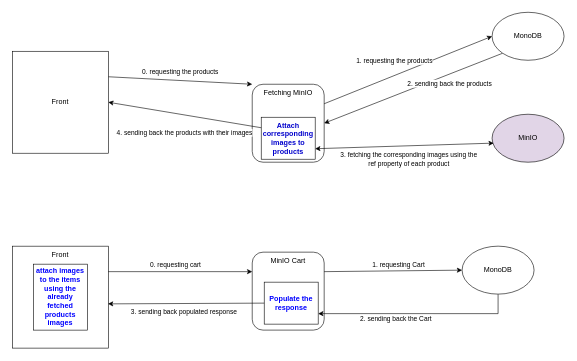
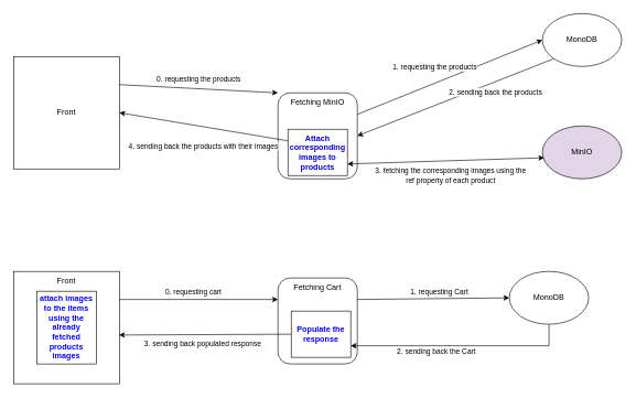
  <mxCell id="0" />
  <mxCell id="1" parent="0" />
  <mxCell id="2" style="rounded=0;orthogonalLoop=1;jettySize=auto;html=1;exitX=0;exitY=1;exitDx=0;exitDy=0;entryX=1;entryY=0.5;entryDx=0;entryDy=0;" edge="1" parent="1" source="3" target="9"><mxGeometry relative="1" as="geometry" /></mxCell>
  <mxCell id="3" value="MonoDB" style="ellipse;whiteSpace=wrap;html=1;" vertex="1" parent="1"><mxGeometry x="820" y="20" width="120" height="80" as="geometry" /></mxCell>
  <mxCell id="4" value="MinIO" style="ellipse;whiteSpace=wrap;html=1;fillColor=#e1d5e7;" vertex="1" parent="1"><mxGeometry x="820" y="190" width="120" height="80" as="geometry" /></mxCell>
  <mxCell id="5" style="rounded=0;orthogonalLoop=1;jettySize=auto;html=1;exitX=1;exitY=0.25;exitDx=0;exitDy=0;entryX=0;entryY=0.5;entryDx=0;entryDy=0;" edge="1" parent="1" source="9" target="3"><mxGeometry relative="1" as="geometry" /></mxCell>
  <mxCell id="6" value="1. requesting the products" style="edgeLabel;html=1;align=center;verticalAlign=middle;resizable=0;points=[];" vertex="1" connectable="0" parent="5"><mxGeometry x="0.136" y="-2" relative="1" as="geometry"><mxPoint x="-43" y="-10" as="offset" /></mxGeometry></mxCell>
  <mxCell id="7" style="rounded=0;orthogonalLoop=1;jettySize=auto;html=1;exitX=1;exitY=0.75;exitDx=0;exitDy=0;entryX=0.023;entryY=0.602;entryDx=0;entryDy=0;entryPerimeter=0;startArrow=classic;startFill=1;" edge="1" parent="1" source="26" target="4"><mxGeometry relative="1" as="geometry" /></mxCell>
  <mxCell id="8" value="3. fetching the corresponding images using the &lt;br&gt;ref property of each product" style="edgeLabel;html=1;align=center;verticalAlign=middle;resizable=0;points=[];" vertex="1" connectable="0" parent="7"><mxGeometry x="0.007" y="-2" relative="1" as="geometry"><mxPoint x="6" y="20" as="offset" /></mxGeometry></mxCell>
  <mxCell id="9" value="Fetching MinIO" style="rounded=1;whiteSpace=wrap;html=1;align=center;verticalAlign=top;fillColor=none;" vertex="1" parent="1"><mxGeometry x="420" y="140" width="120" height="130" as="geometry" /></mxCell>
  <mxCell id="10" value="2. sending back the products" style="edgeLabel;html=1;align=center;verticalAlign=middle;resizable=0;points=[];" vertex="1" connectable="0" parent="1"><mxGeometry x="730.003" y="99.995" as="geometry"><mxPoint x="18" y="39" as="offset" /></mxGeometry></mxCell>
  <mxCell id="11" value="" style="endArrow=classic;html=1;rounded=0;exitX=0;exitY=0.25;exitDx=0;exitDy=0;entryX=1;entryY=0.5;entryDx=0;entryDy=0;" edge="1" parent="1" source="26" target="15"><mxGeometry width="50" height="50" relative="1" as="geometry"><mxPoint x="260" y="240" as="sourcePoint" /><mxPoint x="220" y="170" as="targetPoint" /></mxGeometry></mxCell>
  <mxCell id="12" value="4. sending back the products with their images" style="edgeLabel;html=1;align=center;verticalAlign=middle;resizable=0;points=[];" vertex="1" connectable="0" parent="11"><mxGeometry x="0.036" y="3" relative="1" as="geometry"><mxPoint x="4" y="27" as="offset" /></mxGeometry></mxCell>
  <mxCell id="13" style="rounded=0;orthogonalLoop=1;jettySize=auto;html=1;exitX=1;exitY=0.25;exitDx=0;exitDy=0;entryX=0;entryY=0;entryDx=0;entryDy=0;" edge="1" parent="1" source="15" target="9"><mxGeometry relative="1" as="geometry" /></mxCell>
  <mxCell id="14" value="0. requesting the products" style="edgeLabel;html=1;align=center;verticalAlign=middle;resizable=0;points=[];" vertex="1" connectable="0" parent="13"><mxGeometry x="0.162" y="-1" relative="1" as="geometry"><mxPoint x="-20" y="-16" as="offset" /></mxGeometry></mxCell>
  <mxCell id="15" value="Front" style="rounded=0;whiteSpace=wrap;html=1;" vertex="1" parent="1"><mxGeometry x="20" y="85" width="160" height="170" as="geometry" /></mxCell>
  <mxCell id="16" style="edgeStyle=orthogonalEdgeStyle;rounded=0;orthogonalLoop=1;jettySize=auto;html=1;exitX=1;exitY=0.25;exitDx=0;exitDy=0;entryX=0;entryY=0.25;entryDx=0;entryDy=0;" edge="1" parent="1" source="18" target="25"><mxGeometry relative="1" as="geometry" /></mxCell>
  <mxCell id="17" value="0. requesting cart" style="edgeLabel;html=1;align=center;verticalAlign=middle;resizable=0;points=[];" vertex="1" connectable="0" parent="16"><mxGeometry x="-0.078" relative="1" as="geometry"><mxPoint y="-12" as="offset" /></mxGeometry></mxCell>
  <mxCell id="18" value="Front" style="rounded=0;whiteSpace=wrap;html=1;verticalAlign=top;fillColor=none;" vertex="1" parent="1"><mxGeometry x="20" y="410" width="160" height="170" as="geometry" /></mxCell>
  <mxCell id="19" style="edgeStyle=orthogonalEdgeStyle;rounded=0;orthogonalLoop=1;jettySize=auto;html=1;exitX=0.5;exitY=1;exitDx=0;exitDy=0;entryX=1;entryY=0.75;entryDx=0;entryDy=0;" edge="1" parent="1" source="21" target="29"><mxGeometry relative="1" as="geometry" /></mxCell>
  <mxCell id="20" value="2. sending back the Cart&amp;nbsp;" style="edgeLabel;html=1;align=center;verticalAlign=middle;resizable=0;points=[];" vertex="1" connectable="0" parent="19"><mxGeometry x="0.316" y="-1" relative="1" as="geometry"><mxPoint x="17" y="9" as="offset" /></mxGeometry></mxCell>
  <mxCell id="21" value="MonoDB" style="ellipse;whiteSpace=wrap;html=1;" vertex="1" parent="1"><mxGeometry x="770" y="410" width="120" height="80" as="geometry" /></mxCell>
  <mxCell id="22" value="&lt;b&gt;&lt;font color=&quot;#0000cc&quot;&gt;Attach corresponding images to products&lt;/font&gt;&lt;/b&gt;" style="text;html=1;strokeColor=none;fillColor=none;align=center;verticalAlign=middle;whiteSpace=wrap;rounded=0;" vertex="1" parent="1"><mxGeometry x="450" y="205" width="60" height="50" as="geometry" /></mxCell>
  <mxCell id="23" style="rounded=0;orthogonalLoop=1;jettySize=auto;html=1;exitX=1;exitY=0.25;exitDx=0;exitDy=0;entryX=0;entryY=0.5;entryDx=0;entryDy=0;" edge="1" parent="1" source="25" target="21"><mxGeometry relative="1" as="geometry" /></mxCell>
  <mxCell id="24" value="1. requesting Cart" style="edgeLabel;html=1;align=center;verticalAlign=middle;resizable=0;points=[];" vertex="1" connectable="0" parent="23"><mxGeometry x="0.068" y="-4" relative="1" as="geometry"><mxPoint y="-14" as="offset" /></mxGeometry></mxCell>
- <mxCell id="25" value="MinIO Cart" style="rounded=1;whiteSpace=wrap;html=1;align=center;verticalAlign=top;fillColor=none;" vertex="1" parent="1"><mxGeometry x="420" y="420" width="120" height="130" as="geometry" /></mxCell>
+ <mxCell id="25" value="Fetching Cart" style="rounded=1;whiteSpace=wrap;html=1;align=center;verticalAlign=top;fillColor=none;" vertex="1" parent="1"><mxGeometry x="420" y="420" width="120" height="130" as="geometry" /></mxCell>
  <mxCell id="26" value="" style="rounded=0;whiteSpace=wrap;html=1;fillColor=none;" vertex="1" parent="1"><mxGeometry x="435" y="195" width="90" height="70" as="geometry" /></mxCell>
  <mxCell id="27" style="rounded=0;orthogonalLoop=1;jettySize=auto;html=1;exitX=0;exitY=0.5;exitDx=0;exitDy=0;entryX=0.997;entryY=0.566;entryDx=0;entryDy=0;entryPerimeter=0;" edge="1" parent="1" source="29" target="18"><mxGeometry relative="1" as="geometry" /></mxCell>
  <mxCell id="28" value="3. sending back populated response" style="edgeLabel;html=1;align=center;verticalAlign=middle;resizable=0;points=[];" vertex="1" connectable="0" parent="27"><mxGeometry x="0.038" y="2" relative="1" as="geometry"><mxPoint y="12" as="offset" /></mxGeometry></mxCell>
  <mxCell id="29" value="&lt;font color=&quot;#0000ff&quot;&gt;&lt;b&gt;Populate the response&lt;/b&gt;&lt;/font&gt;" style="rounded=0;whiteSpace=wrap;html=1;fillColor=none;" vertex="1" parent="1"><mxGeometry x="440" y="470" width="90" height="70" as="geometry" /></mxCell>
  <mxCell id="30" value="&lt;font color=&quot;#0000ff&quot;&gt;&lt;b&gt;attach images to the items using the already fetched products images&lt;/b&gt;&lt;/font&gt;" style="rounded=0;whiteSpace=wrap;html=1;fillColor=none;" vertex="1" parent="1"><mxGeometry x="55" y="440" width="90" height="110" as="geometry" /></mxCell>
